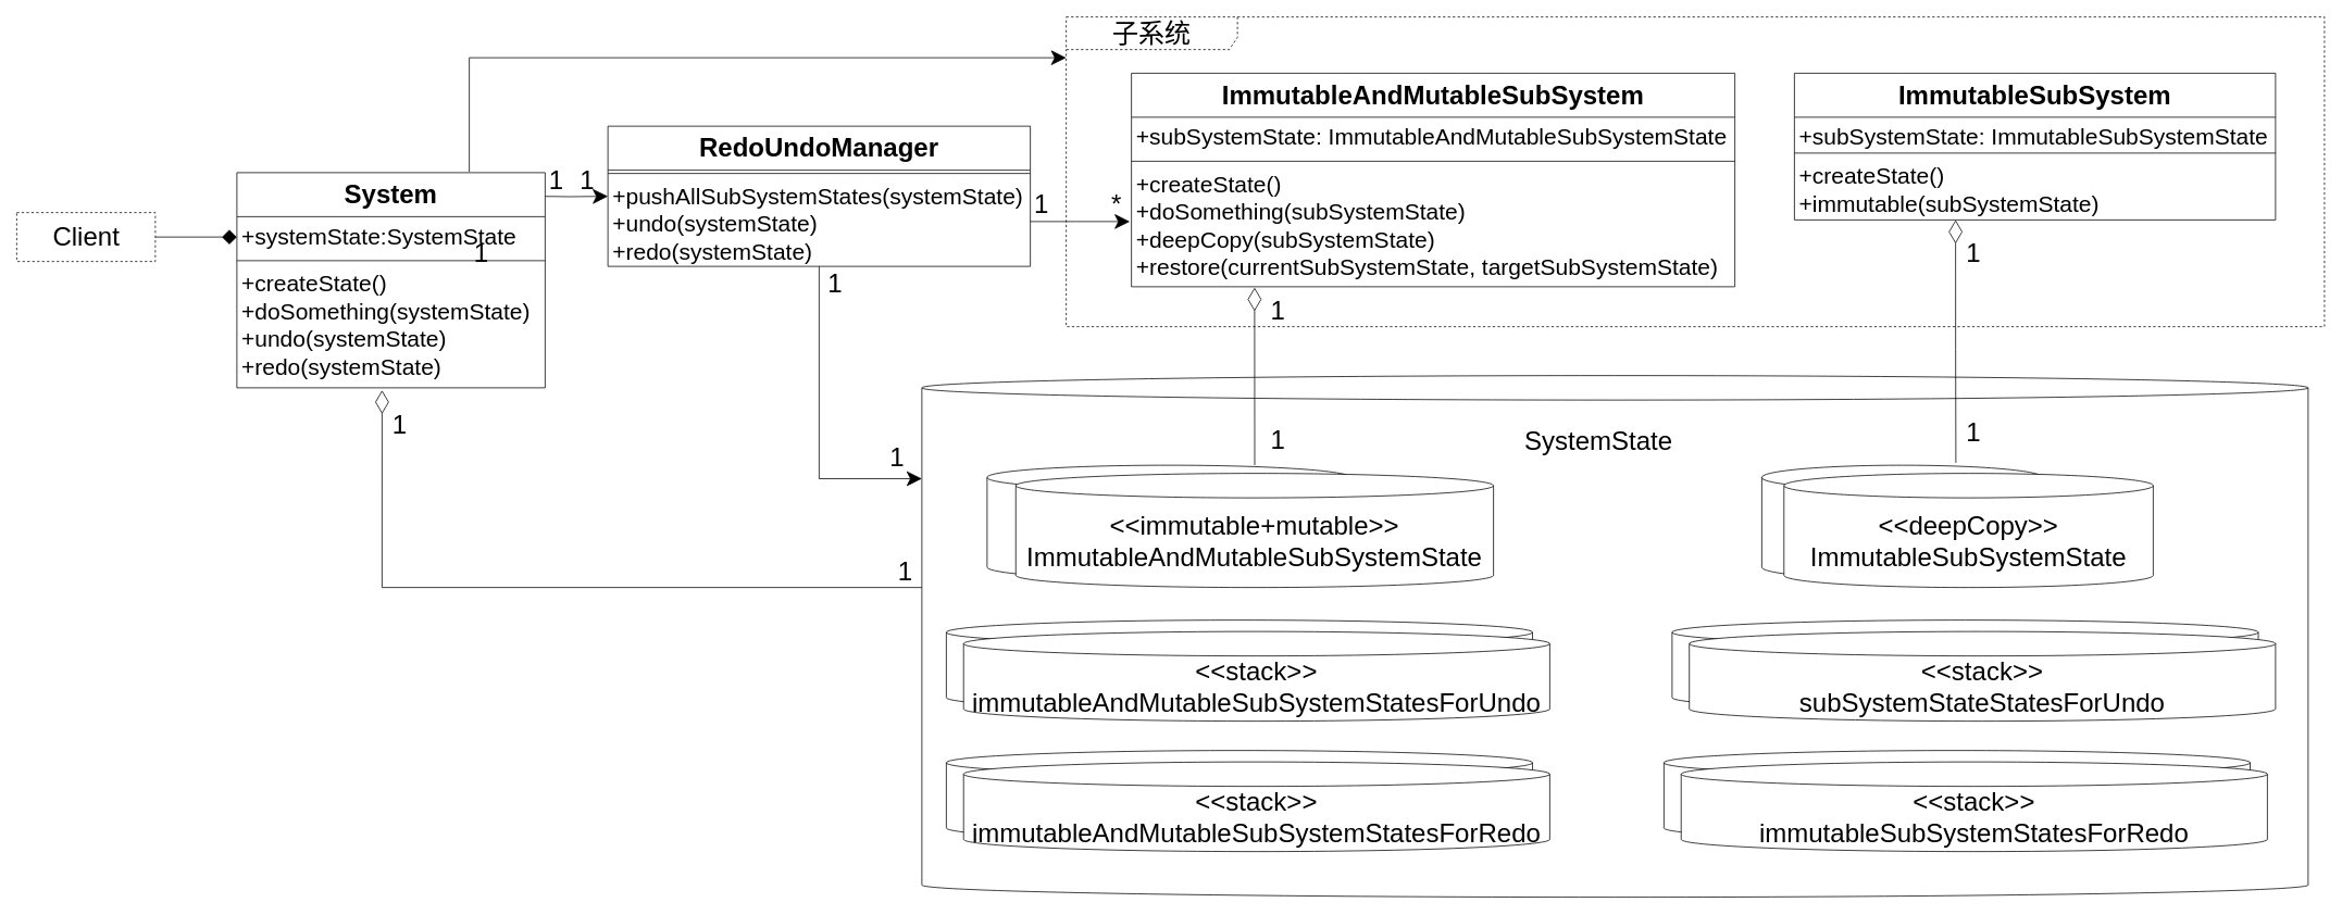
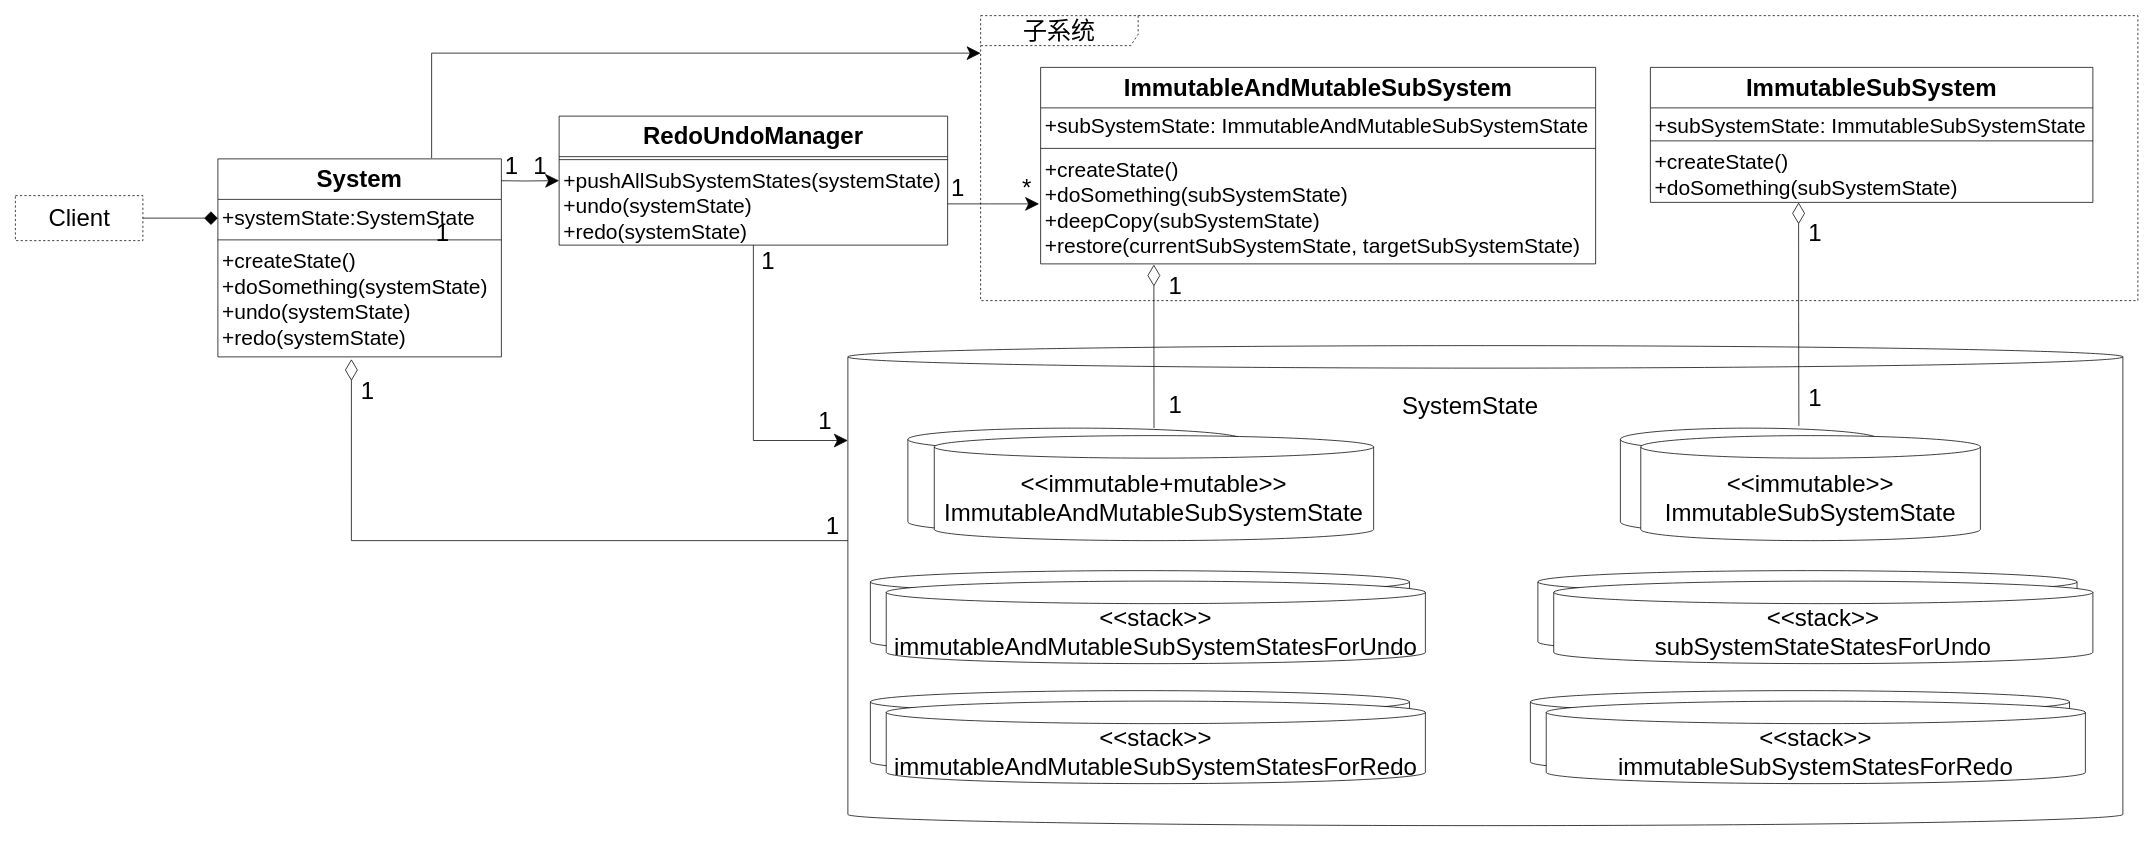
  <mxCell id="0" />
  <mxCell id="1" parent="0" />
  <mxCell id="2" value="&lt;font style=&quot;font-size: 32px&quot;&gt;子系统&lt;/font&gt;" style="shape=umlFrame;whiteSpace=wrap;html=1;width=210;height=40;fontSize=32;dashed=1;" parent="1" vertex="1"><mxGeometry x="1307" y="20" width="1543" height="380" as="geometry" /></mxCell>
  <mxCell id="3" value="" style="shape=cylinder3;whiteSpace=wrap;html=1;boundedLbl=1;backgroundOutline=1;size=15;" parent="1" vertex="1"><mxGeometry x="1130" y="460" width="1700" height="640" as="geometry" /></mxCell>
  <mxCell id="4" value="" style="edgeStyle=orthogonalEdgeStyle;rounded=0;orthogonalLoop=1;jettySize=auto;html=1;endSize=16;startSize=16;entryX=0;entryY=0.5;entryDx=0;entryDy=0;endArrow=diamond;" parent="1" source="5" target="48" edge="1"><mxGeometry relative="1" as="geometry"><mxPoint x="317" y="239" as="targetPoint" /></mxGeometry></mxCell>
  <mxCell id="5" value="Client" style="html=1;fontSize=32;dashed=1;" parent="1" vertex="1"><mxGeometry x="20" y="260" width="170" height="60" as="geometry" /></mxCell>
  <mxCell id="6" style="edgeStyle=orthogonalEdgeStyle;rounded=0;orthogonalLoop=1;jettySize=auto;html=1;entryX=0;entryY=0;entryDx=0;entryDy=126.5;entryPerimeter=0;endSize=16;startSize=16;" parent="1" source="7" target="3" edge="1"><mxGeometry relative="1" as="geometry" /></mxCell>
  <mxCell id="7" value="RedoUndoManager" style="swimlane;fontStyle=1;align=center;verticalAlign=top;childLayout=stackLayout;horizontal=1;startSize=54;horizontalStack=0;resizeParent=1;resizeParentMax=0;resizeLast=0;collapsible=1;marginBottom=0;fontSize=32;" parent="1" vertex="1"><mxGeometry x="745" y="154" width="518" height="172" as="geometry" /></mxCell>
  <mxCell id="8" value="" style="line;strokeWidth=1;fillColor=none;align=left;verticalAlign=middle;spacingTop=-1;spacingLeft=3;spacingRight=3;rotatable=0;labelPosition=right;points=[];portConstraint=eastwest;" parent="7" vertex="1"><mxGeometry y="54" width="518" height="8" as="geometry" /></mxCell>
  <mxCell id="9" value="+pushAllSubSystemStates(systemState)&#10;+undo(systemState)&#10;+redo(systemState)" style="text;strokeColor=none;fillColor=none;align=left;verticalAlign=top;spacingLeft=4;spacingRight=4;overflow=hidden;rotatable=0;points=[[0,0.5],[1,0.5]];portConstraint=eastwest;fontSize=28;" parent="7" vertex="1"><mxGeometry y="62" width="518" height="110" as="geometry" /></mxCell>
  <mxCell id="10" style="edgeStyle=orthogonalEdgeStyle;rounded=0;orthogonalLoop=1;jettySize=auto;html=1;startSize=26;endSize=26;startArrow=diamondThin;startFill=0;endArrow=none;endFill=0;exitX=0.471;exitY=1.02;exitDx=0;exitDy=0;exitPerimeter=0;" parent="1" source="50" edge="1"><mxGeometry relative="1" as="geometry"><mxPoint x="470" y="470" as="sourcePoint" /><mxPoint x="1130" y="720" as="targetPoint" /><Array as="points"><mxPoint x="468" y="720" /><mxPoint x="1130" y="720" /></Array></mxGeometry></mxCell>
  <mxCell id="11" style="edgeStyle=orthogonalEdgeStyle;rounded=0;orthogonalLoop=1;jettySize=auto;html=1;entryX=0.736;entryY=0;entryDx=0;entryDy=0;entryPerimeter=0;startSize=26;endSize=26;startArrow=diamondThin;startFill=0;endArrow=none;endFill=0;" parent="1" target="16" edge="1"><mxGeometry relative="1" as="geometry"><Array as="points"><mxPoint x="1538" y="380" /><mxPoint x="1538" y="380" /></Array><mxPoint x="1538" y="352" as="sourcePoint" /></mxGeometry></mxCell>
  <mxCell id="12" value="&lt;font style=&quot;font-size: 32px&quot;&gt;SystemState&lt;/font&gt;" style="text;html=1;strokeColor=none;fillColor=none;align=center;verticalAlign=middle;whiteSpace=wrap;rounded=0;" parent="1" vertex="1"><mxGeometry x="1940" y="520" width="40" height="40" as="geometry" /></mxCell>
  <mxCell id="13" style="edgeStyle=orthogonalEdgeStyle;rounded=0;orthogonalLoop=1;jettySize=auto;html=1;startSize=16;endSize=16;exitX=0.5;exitY=0;exitDx=0;exitDy=0;" parent="1" edge="1"><mxGeometry relative="1" as="geometry"><mxPoint x="1307" y="70" as="targetPoint" /><Array as="points"><mxPoint x="575" y="70" /><mxPoint x="1307" y="70" /></Array><mxPoint x="575" y="210" as="sourcePoint" /></mxGeometry></mxCell>
  <mxCell id="14" style="edgeStyle=orthogonalEdgeStyle;rounded=0;orthogonalLoop=1;jettySize=auto;html=1;startSize=16;endSize=16;exitX=1;exitY=0.5;exitDx=0;exitDy=0;" parent="1" target="7" edge="1"><mxGeometry relative="1" as="geometry"><mxPoint x="660" y="240" as="sourcePoint" /></mxGeometry></mxCell>
  <mxCell id="15" value="" style="group" parent="1" vertex="1" connectable="0"><mxGeometry x="1210" y="570" width="621" height="150" as="geometry" /></mxCell>
  <mxCell id="16" value="" style="shape=cylinder3;whiteSpace=wrap;html=1;boundedLbl=1;backgroundOutline=1;size=15;" parent="15" vertex="1"><mxGeometry width="445.857" height="140" as="geometry" /></mxCell>
  <mxCell id="17" value="&lt;font style=&quot;font-size: 32px&quot;&gt;&amp;lt;&amp;lt;immutable+mutable&amp;gt;&amp;gt;&lt;br&gt;ImmutableAndMutableSubSystemState&lt;br&gt;&lt;/font&gt;" style="shape=cylinder3;whiteSpace=wrap;html=1;boundedLbl=1;backgroundOutline=1;size=15;" parent="15" vertex="1"><mxGeometry x="35.196" y="10" width="585.804" height="140" as="geometry" /></mxCell>
  <mxCell id="18" value="" style="group" parent="1" vertex="1" connectable="0"><mxGeometry x="1160" y="760" width="740" height="124" as="geometry" /></mxCell>
  <mxCell id="19" value="" style="shape=cylinder3;whiteSpace=wrap;html=1;boundedLbl=1;backgroundOutline=1;size=15;" parent="18" vertex="1"><mxGeometry width="718.857" height="110" as="geometry" /></mxCell>
  <mxCell id="20" value="&lt;span style=&quot;font-size: 32px ; text-align: left&quot;&gt;&amp;lt;&amp;lt;stack&amp;gt;&amp;gt;&lt;br&gt;&lt;/span&gt;&lt;span style=&quot;font-size: 32px&quot;&gt;immutableAndMutableSubSystem&lt;/span&gt;&lt;span style=&quot;font-size: 32px ; text-align: left&quot;&gt;StatesForUndo&lt;/span&gt;" style="shape=cylinder3;whiteSpace=wrap;html=1;boundedLbl=1;backgroundOutline=1;size=15;" parent="18" vertex="1"><mxGeometry x="21.143" y="14" width="718.857" height="110" as="geometry" /></mxCell>
  <mxCell id="21" style="edgeStyle=orthogonalEdgeStyle;rounded=0;orthogonalLoop=1;jettySize=auto;html=1;startSize=16;endSize=16;" parent="1" source="9" edge="1"><mxGeometry relative="1" as="geometry"><mxPoint x="1385" y="271" as="targetPoint" /></mxGeometry></mxCell>
  <mxCell id="22" value="&lt;font style=&quot;font-size: 32px&quot;&gt;1&lt;/font&gt;" style="text;html=1;strokeColor=none;fillColor=none;align=center;verticalAlign=middle;whiteSpace=wrap;rounded=0;" parent="1" vertex="1"><mxGeometry x="570" y="300" width="40" height="20" as="geometry" /></mxCell>
  <mxCell id="23" value="&lt;font style=&quot;font-size: 32px&quot;&gt;1&lt;/font&gt;" style="text;html=1;strokeColor=none;fillColor=none;align=center;verticalAlign=middle;whiteSpace=wrap;rounded=0;" parent="1" vertex="1"><mxGeometry x="1090" y="690" width="40" height="20" as="geometry" /></mxCell>
  <mxCell id="24" value="&lt;font style=&quot;font-size: 32px&quot;&gt;1&lt;/font&gt;" style="text;html=1;strokeColor=none;fillColor=none;align=center;verticalAlign=middle;whiteSpace=wrap;rounded=0;" parent="1" vertex="1"><mxGeometry x="1004" y="337" width="40" height="20" as="geometry" /></mxCell>
  <mxCell id="25" value="&lt;font style=&quot;font-size: 32px&quot;&gt;1&lt;/font&gt;" style="text;html=1;strokeColor=none;fillColor=none;align=center;verticalAlign=middle;whiteSpace=wrap;rounded=0;" parent="1" vertex="1"><mxGeometry x="1080" y="550" width="40" height="20" as="geometry" /></mxCell>
  <mxCell id="26" value="&lt;font style=&quot;font-size: 32px&quot;&gt;1&lt;/font&gt;" style="text;html=1;strokeColor=none;fillColor=none;align=center;verticalAlign=middle;whiteSpace=wrap;rounded=0;" parent="1" vertex="1"><mxGeometry x="662" y="210" width="40" height="20" as="geometry" /></mxCell>
  <mxCell id="27" value="&lt;font style=&quot;font-size: 32px&quot;&gt;1&lt;/font&gt;" style="text;html=1;strokeColor=none;fillColor=none;align=center;verticalAlign=middle;whiteSpace=wrap;rounded=0;" parent="1" vertex="1"><mxGeometry x="700" y="210" width="40" height="20" as="geometry" /></mxCell>
  <mxCell id="28" value="&lt;font style=&quot;font-size: 32px&quot;&gt;1&lt;/font&gt;" style="text;html=1;strokeColor=none;fillColor=none;align=center;verticalAlign=middle;whiteSpace=wrap;rounded=0;" parent="1" vertex="1"><mxGeometry x="1257" y="240" width="40" height="20" as="geometry" /></mxCell>
  <mxCell id="29" value="&lt;font style=&quot;font-size: 32px&quot;&gt;*&lt;/font&gt;" style="text;html=1;strokeColor=none;fillColor=none;align=center;verticalAlign=middle;whiteSpace=wrap;rounded=0;" parent="1" vertex="1"><mxGeometry x="1349" y="240" width="40" height="20" as="geometry" /></mxCell>
  <mxCell id="30" style="edgeStyle=orthogonalEdgeStyle;rounded=0;orthogonalLoop=1;jettySize=auto;html=1;startSize=26;endSize=26;exitX=0.335;exitY=1.002;exitDx=0;exitDy=0;exitPerimeter=0;startArrow=diamondThin;startFill=0;endArrow=none;endFill=0;" parent="1" source="58" edge="1"><mxGeometry relative="1" as="geometry"><mxPoint x="2398" y="567" as="targetPoint" /><mxPoint x="2397.44" y="288.288" as="sourcePoint" /></mxGeometry></mxCell>
  <mxCell id="31" value="" style="group" parent="1" vertex="1" connectable="0"><mxGeometry x="2160" y="570" width="480" height="150" as="geometry" /></mxCell>
  <mxCell id="32" value="" style="shape=cylinder3;whiteSpace=wrap;html=1;boundedLbl=1;backgroundOutline=1;size=15;" parent="31" vertex="1"><mxGeometry width="344.624" height="140" as="geometry" /></mxCell>
- <mxCell id="33" value="&lt;font style=&quot;font-size: 32px&quot;&gt;&amp;lt;&amp;lt;deepCopy&amp;gt;&amp;gt;&lt;br&gt;ImmutableSubSystemState&lt;br&gt;&lt;/font&gt;" style="shape=cylinder3;whiteSpace=wrap;html=1;boundedLbl=1;backgroundOutline=1;size=15;" parent="31" vertex="1"><mxGeometry x="27.205" y="10" width="452.795" height="140" as="geometry" /></mxCell>
+ <mxCell id="33" value="&lt;font style=&quot;font-size: 32px&quot;&gt;&amp;lt;&amp;lt;immutable&amp;gt;&amp;gt;&lt;br&gt;ImmutableSubSystemState&lt;br&gt;&lt;/font&gt;" style="shape=cylinder3;whiteSpace=wrap;html=1;boundedLbl=1;backgroundOutline=1;size=15;" parent="31" vertex="1"><mxGeometry x="27.205" y="10" width="452.795" height="140" as="geometry" /></mxCell>
  <mxCell id="34" value="" style="group" parent="1" vertex="1" connectable="0"><mxGeometry x="1160" y="920" width="740" height="124" as="geometry" /></mxCell>
  <mxCell id="35" value="" style="shape=cylinder3;whiteSpace=wrap;html=1;boundedLbl=1;backgroundOutline=1;size=15;" parent="34" vertex="1"><mxGeometry width="718.857" height="110" as="geometry" /></mxCell>
  <mxCell id="36" value="&lt;span style=&quot;font-size: 32px ; text-align: left&quot;&gt;&amp;lt;&amp;lt;stack&amp;gt;&amp;gt;&lt;br&gt;&lt;/span&gt;&lt;span style=&quot;font-size: 32px&quot;&gt;immutableAndMutableSubSystem&lt;/span&gt;&lt;span style=&quot;font-size: 32px ; text-align: left&quot;&gt;StatesForRedo&lt;/span&gt;" style="shape=cylinder3;whiteSpace=wrap;html=1;boundedLbl=1;backgroundOutline=1;size=15;" parent="34" vertex="1"><mxGeometry x="21.143" y="14" width="718.857" height="110" as="geometry" /></mxCell>
  <mxCell id="37" value="" style="group" parent="1" vertex="1" connectable="0"><mxGeometry x="2050" y="760" width="740" height="124" as="geometry" /></mxCell>
  <mxCell id="38" value="" style="shape=cylinder3;whiteSpace=wrap;html=1;boundedLbl=1;backgroundOutline=1;size=15;" parent="37" vertex="1"><mxGeometry width="718.857" height="110" as="geometry" /></mxCell>
  <mxCell id="39" value="&lt;span style=&quot;font-size: 32px ; text-align: left&quot;&gt;&amp;lt;&amp;lt;stack&amp;gt;&amp;gt;&lt;br&gt;&lt;/span&gt;&lt;span style=&quot;font-size: 32px&quot;&gt;subSystemState&lt;/span&gt;&lt;span style=&quot;font-size: 32px ; text-align: left&quot;&gt;StatesForUndo&lt;/span&gt;" style="shape=cylinder3;whiteSpace=wrap;html=1;boundedLbl=1;backgroundOutline=1;size=15;" parent="37" vertex="1"><mxGeometry x="21.143" y="14" width="718.857" height="110" as="geometry" /></mxCell>
  <mxCell id="40" value="" style="group" parent="1" vertex="1" connectable="0"><mxGeometry x="2040" y="920" width="740" height="124" as="geometry" /></mxCell>
  <mxCell id="41" value="" style="shape=cylinder3;whiteSpace=wrap;html=1;boundedLbl=1;backgroundOutline=1;size=15;" parent="40" vertex="1"><mxGeometry width="718.857" height="110" as="geometry" /></mxCell>
  <mxCell id="42" value="&lt;span style=&quot;font-size: 32px ; text-align: left&quot;&gt;&amp;lt;&amp;lt;stack&amp;gt;&amp;gt;&lt;br&gt;&lt;/span&gt;&lt;span style=&quot;font-size: 32px&quot;&gt;immutableSubSystem&lt;/span&gt;&lt;span style=&quot;font-size: 32px ; text-align: left&quot;&gt;StatesForRedo&lt;/span&gt;" style="shape=cylinder3;whiteSpace=wrap;html=1;boundedLbl=1;backgroundOutline=1;size=15;" parent="40" vertex="1"><mxGeometry x="21.143" y="14" width="718.857" height="110" as="geometry" /></mxCell>
  <mxCell id="43" value="&lt;font style=&quot;font-size: 32px&quot;&gt;1&lt;/font&gt;" style="text;html=1;strokeColor=none;fillColor=none;align=center;verticalAlign=middle;whiteSpace=wrap;rounded=0;" parent="1" vertex="1"><mxGeometry x="1547" y="371" width="40" height="20" as="geometry" /></mxCell>
  <mxCell id="44" value="&lt;font style=&quot;font-size: 32px&quot;&gt;1&lt;/font&gt;" style="text;html=1;strokeColor=none;fillColor=none;align=center;verticalAlign=middle;whiteSpace=wrap;rounded=0;" parent="1" vertex="1"><mxGeometry x="1547" y="529" width="40" height="20" as="geometry" /></mxCell>
  <mxCell id="45" value="&lt;font style=&quot;font-size: 32px&quot;&gt;1&lt;/font&gt;" style="text;html=1;strokeColor=none;fillColor=none;align=center;verticalAlign=middle;whiteSpace=wrap;rounded=0;" parent="1" vertex="1"><mxGeometry x="2400" y="300" width="40" height="20" as="geometry" /></mxCell>
  <mxCell id="46" value="&lt;font style=&quot;font-size: 32px&quot;&gt;1&lt;/font&gt;" style="text;html=1;strokeColor=none;fillColor=none;align=center;verticalAlign=middle;whiteSpace=wrap;rounded=0;" parent="1" vertex="1"><mxGeometry x="2400" y="520" width="40" height="20" as="geometry" /></mxCell>
  <mxCell id="47" value="System" style="swimlane;fontStyle=1;align=center;verticalAlign=top;childLayout=stackLayout;horizontal=1;startSize=54;horizontalStack=0;resizeParent=1;resizeParentMax=0;resizeLast=0;collapsible=1;marginBottom=0;fontSize=32;" parent="1" vertex="1"><mxGeometry x="290" y="211" width="378" height="264" as="geometry" /></mxCell>
  <mxCell id="48" value="+systemState:SystemState" style="text;strokeColor=none;fillColor=none;align=left;verticalAlign=top;spacingLeft=4;spacingRight=4;overflow=hidden;rotatable=0;points=[[0,0.5],[1,0.5]];portConstraint=eastwest;fontSize=28;" parent="47" vertex="1"><mxGeometry y="54" width="378" height="50" as="geometry" /></mxCell>
  <mxCell id="49" value="" style="line;strokeWidth=1;fillColor=none;align=left;verticalAlign=middle;spacingTop=-1;spacingLeft=3;spacingRight=3;rotatable=0;labelPosition=right;points=[];portConstraint=eastwest;" parent="47" vertex="1"><mxGeometry y="104" width="378" height="8" as="geometry" /></mxCell>
  <mxCell id="50" value="+createState()&#10;+doSomething(systemState)&#10;+undo(systemState)&#10;+redo(systemState)" style="text;strokeColor=none;fillColor=none;align=left;verticalAlign=top;spacingLeft=4;spacingRight=4;overflow=hidden;rotatable=0;points=[[0,0.5],[1,0.5]];portConstraint=eastwest;fontSize=28;" parent="47" vertex="1"><mxGeometry y="112" width="378" height="152" as="geometry" /></mxCell>
  <mxCell id="51" value="ImmutableAndMutableSubSystem" style="swimlane;fontStyle=1;align=center;verticalAlign=top;childLayout=stackLayout;horizontal=1;startSize=54;horizontalStack=0;resizeParent=1;resizeParentMax=0;resizeLast=0;collapsible=1;marginBottom=0;fontSize=32;" parent="1" vertex="1"><mxGeometry x="1387" y="89" width="740" height="262" as="geometry" /></mxCell>
  <mxCell id="52" value="+subSystemState: ImmutableAndMutableSubSystemState" style="text;strokeColor=none;fillColor=none;align=left;verticalAlign=top;spacingLeft=4;spacingRight=4;overflow=hidden;rotatable=0;points=[[0,0.5],[1,0.5]];portConstraint=eastwest;fontSize=28;" parent="51" vertex="1"><mxGeometry y="54" width="740" height="50" as="geometry" /></mxCell>
  <mxCell id="53" value="" style="line;strokeWidth=1;fillColor=none;align=left;verticalAlign=middle;spacingTop=-1;spacingLeft=3;spacingRight=3;rotatable=0;labelPosition=right;points=[];portConstraint=eastwest;" parent="51" vertex="1"><mxGeometry y="104" width="740" height="8" as="geometry" /></mxCell>
  <mxCell id="54" value="+createState()&#10;+doSomething(subSystemState)&#10;+deepCopy(subSystemState)&#10;+restore(currentSubSystemState, targetSubSystemState)" style="text;strokeColor=none;fillColor=none;align=left;verticalAlign=top;spacingLeft=4;spacingRight=4;overflow=hidden;rotatable=0;points=[[0,0.5],[1,0.5]];portConstraint=eastwest;fontSize=28;" parent="51" vertex="1"><mxGeometry y="112" width="740" height="150" as="geometry" /></mxCell>
  <mxCell id="55" value="ImmutableSubSystem" style="swimlane;fontStyle=1;align=center;verticalAlign=top;childLayout=stackLayout;horizontal=1;startSize=54;horizontalStack=0;resizeParent=1;resizeParentMax=0;resizeLast=0;collapsible=1;marginBottom=0;fontSize=32;" parent="1" vertex="1"><mxGeometry x="2200" y="89" width="590" height="180" as="geometry" /></mxCell>
  <mxCell id="56" value="+subSystemState: ImmutableSubSystemState" style="text;strokeColor=none;fillColor=none;align=left;verticalAlign=top;spacingLeft=4;spacingRight=4;overflow=hidden;rotatable=0;points=[[0,0.5],[1,0.5]];portConstraint=eastwest;fontSize=28;" parent="55" vertex="1"><mxGeometry y="54" width="590" height="40" as="geometry" /></mxCell>
  <mxCell id="57" value="" style="line;strokeWidth=1;fillColor=none;align=left;verticalAlign=middle;spacingTop=-1;spacingLeft=3;spacingRight=3;rotatable=0;labelPosition=right;points=[];portConstraint=eastwest;" parent="55" vertex="1"><mxGeometry y="94" width="590" height="8" as="geometry" /></mxCell>
- <mxCell id="58" value="+createState()&#10;+immutable(subSystemState)" style="text;strokeColor=none;fillColor=none;align=left;verticalAlign=top;spacingLeft=4;spacingRight=4;overflow=hidden;rotatable=0;points=[[0,0.5],[1,0.5]];portConstraint=eastwest;fontSize=28;" parent="55" vertex="1"><mxGeometry y="102" width="590" height="78" as="geometry" /></mxCell>
+ <mxCell id="58" value="+createState()&#10;+doSomething(subSystemState)" style="text;strokeColor=none;fillColor=none;align=left;verticalAlign=top;spacingLeft=4;spacingRight=4;overflow=hidden;rotatable=0;points=[[0,0.5],[1,0.5]];portConstraint=eastwest;fontSize=28;" parent="55" vertex="1"><mxGeometry y="102" width="590" height="78" as="geometry" /></mxCell>
  <mxCell id="59" value="&lt;font style=&quot;font-size: 32px&quot;&gt;1&lt;/font&gt;" style="text;html=1;strokeColor=none;fillColor=none;align=center;verticalAlign=middle;whiteSpace=wrap;rounded=0;" parent="1" vertex="1"><mxGeometry x="470" y="510" width="40" height="20" as="geometry" /></mxCell>
